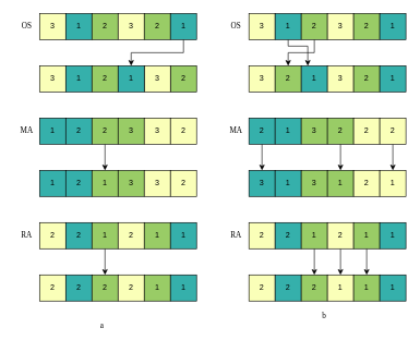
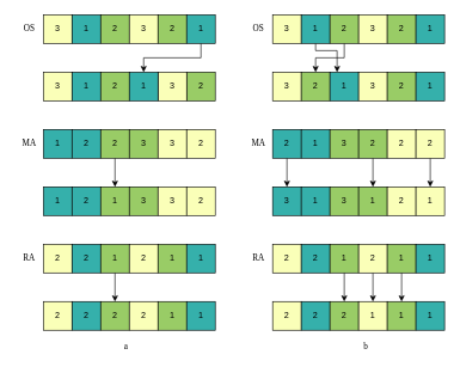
  <mxCell id="0" />
  <mxCell id="1" parent="0" />
  <mxCell id="2" value="3" style="whiteSpace=wrap;html=1;aspect=fixed;fillColor=#FAFFB8;" vertex="1" parent="1"><mxGeometry x="60" y="20" width="40" height="40" as="geometry" /></mxCell>
  <mxCell id="3" value="1" style="whiteSpace=wrap;html=1;aspect=fixed;fillColor=#35B0AB;" vertex="1" parent="1"><mxGeometry x="100" y="20" width="40" height="40" as="geometry" /></mxCell>
  <mxCell id="4" value="2" style="whiteSpace=wrap;html=1;aspect=fixed;fillColor=#99CC66;" vertex="1" parent="1"><mxGeometry x="140" y="20" width="40" height="40" as="geometry" /></mxCell>
  <mxCell id="5" value="3" style="whiteSpace=wrap;html=1;aspect=fixed;fillColor=#FAFFB8;" vertex="1" parent="1"><mxGeometry x="180" y="20" width="40" height="40" as="geometry" /></mxCell>
  <mxCell id="6" value="2" style="whiteSpace=wrap;html=1;aspect=fixed;fillColor=#99CC66;" vertex="1" parent="1"><mxGeometry x="220" y="20" width="40" height="40" as="geometry" /></mxCell>
  <mxCell id="7" style="edgeStyle=orthogonalEdgeStyle;rounded=0;orthogonalLoop=1;jettySize=auto;html=1;exitX=0.5;exitY=1;exitDx=0;exitDy=0;entryX=0.5;entryY=0;entryDx=0;entryDy=0;" edge="1" parent="1" source="8" target="14"><mxGeometry relative="1" as="geometry" /></mxCell>
  <mxCell id="8" value="1" style="whiteSpace=wrap;html=1;aspect=fixed;fillColor=#35B0AB;" vertex="1" parent="1"><mxGeometry x="260" y="20" width="40" height="40" as="geometry" /></mxCell>
  <mxCell id="9" value="3" style="whiteSpace=wrap;html=1;aspect=fixed;fillColor=#FAFFB8;" vertex="1" parent="1"><mxGeometry x="60" y="100" width="40" height="40" as="geometry" /></mxCell>
  <mxCell id="10" value="1" style="whiteSpace=wrap;html=1;aspect=fixed;fillColor=#35B0AB;" vertex="1" parent="1"><mxGeometry x="100" y="100" width="40" height="40" as="geometry" /></mxCell>
  <mxCell id="11" value="2" style="whiteSpace=wrap;html=1;aspect=fixed;fillColor=#99CC66;" vertex="1" parent="1"><mxGeometry x="140" y="100" width="40" height="40" as="geometry" /></mxCell>
  <mxCell id="12" value="2" style="whiteSpace=wrap;html=1;aspect=fixed;fillColor=#99CC66;" vertex="1" parent="1"><mxGeometry x="260" y="100" width="40" height="40" as="geometry" /></mxCell>
  <mxCell id="13" value="3" style="whiteSpace=wrap;html=1;aspect=fixed;fillColor=#FAFFB8;" vertex="1" parent="1"><mxGeometry x="220" y="100" width="40" height="40" as="geometry" /></mxCell>
  <mxCell id="14" value="1" style="whiteSpace=wrap;html=1;aspect=fixed;fillColor=#35B0AB;" vertex="1" parent="1"><mxGeometry x="180" y="100" width="40" height="40" as="geometry" /></mxCell>
  <mxCell id="15" value="3" style="whiteSpace=wrap;html=1;aspect=fixed;fillColor=#FAFFB8;" vertex="1" parent="1"><mxGeometry x="380" y="20" width="40" height="40" as="geometry" /></mxCell>
  <mxCell id="16" style="edgeStyle=orthogonalEdgeStyle;rounded=0;orthogonalLoop=1;jettySize=auto;html=1;exitX=0.5;exitY=1;exitDx=0;exitDy=0;entryX=0.25;entryY=0;entryDx=0;entryDy=0;" edge="1" parent="1" source="17" target="25"><mxGeometry relative="1" as="geometry"><Array as="points"><mxPoint x="440" y="70" /><mxPoint x="470" y="70" /></Array></mxGeometry></mxCell>
  <mxCell id="17" value="1" style="whiteSpace=wrap;html=1;aspect=fixed;fillColor=#35B0AB;" vertex="1" parent="1"><mxGeometry x="420" y="20" width="40" height="40" as="geometry" /></mxCell>
  <mxCell id="18" style="edgeStyle=orthogonalEdgeStyle;rounded=0;orthogonalLoop=1;jettySize=auto;html=1;exitX=0.5;exitY=1;exitDx=0;exitDy=0;entryX=0.5;entryY=0;entryDx=0;entryDy=0;" edge="1" parent="1" source="19" target="24"><mxGeometry relative="1" as="geometry" /></mxCell>
  <mxCell id="19" value="2" style="whiteSpace=wrap;html=1;aspect=fixed;fillColor=#99CC66;" vertex="1" parent="1"><mxGeometry x="460" y="20" width="40" height="40" as="geometry" /></mxCell>
  <mxCell id="20" value="3" style="whiteSpace=wrap;html=1;aspect=fixed;fillColor=#FAFFB8;" vertex="1" parent="1"><mxGeometry x="500" y="20" width="40" height="40" as="geometry" /></mxCell>
  <mxCell id="21" value="2" style="whiteSpace=wrap;html=1;aspect=fixed;fillColor=#99CC66;" vertex="1" parent="1"><mxGeometry x="540" y="20" width="40" height="40" as="geometry" /></mxCell>
  <mxCell id="22" value="1" style="whiteSpace=wrap;html=1;aspect=fixed;fillColor=#35B0AB;" vertex="1" parent="1"><mxGeometry x="580" y="20" width="40" height="40" as="geometry" /></mxCell>
  <mxCell id="23" value="3" style="whiteSpace=wrap;html=1;aspect=fixed;fillColor=#FAFFB8;" vertex="1" parent="1"><mxGeometry x="380" y="100" width="40" height="40" as="geometry" /></mxCell>
  <mxCell id="24" value="2" style="whiteSpace=wrap;html=1;aspect=fixed;fillColor=#99CC66;" vertex="1" parent="1"><mxGeometry x="420" y="100" width="40" height="40" as="geometry" /></mxCell>
  <mxCell id="25" value="1" style="whiteSpace=wrap;html=1;aspect=fixed;fillColor=#35B0AB;" vertex="1" parent="1"><mxGeometry x="460" y="100" width="40" height="40" as="geometry" /></mxCell>
  <mxCell id="26" value="3" style="whiteSpace=wrap;html=1;aspect=fixed;fillColor=#FAFFB8;" vertex="1" parent="1"><mxGeometry x="500" y="100" width="40" height="40" as="geometry" /></mxCell>
  <mxCell id="27" value="2" style="whiteSpace=wrap;html=1;aspect=fixed;fillColor=#99CC66;" vertex="1" parent="1"><mxGeometry x="540" y="100" width="40" height="40" as="geometry" /></mxCell>
  <mxCell id="28" value="1" style="whiteSpace=wrap;html=1;aspect=fixed;fillColor=#35B0AB;" vertex="1" parent="1"><mxGeometry x="580" y="100" width="40" height="40" as="geometry" /></mxCell>
  <mxCell id="29" value="1" style="whiteSpace=wrap;html=1;aspect=fixed;fillColor=#35B0AB;" vertex="1" parent="1"><mxGeometry x="60" y="180" width="40" height="40" as="geometry" /></mxCell>
  <mxCell id="30" value="2" style="whiteSpace=wrap;html=1;aspect=fixed;fillColor=#35B0AB;" vertex="1" parent="1"><mxGeometry x="100" y="180" width="40" height="40" as="geometry" /></mxCell>
  <mxCell id="31" style="edgeStyle=orthogonalEdgeStyle;rounded=0;orthogonalLoop=1;jettySize=auto;html=1;exitX=0.5;exitY=1;exitDx=0;exitDy=0;entryX=0.5;entryY=0;entryDx=0;entryDy=0;" edge="1" parent="1" source="32" target="38"><mxGeometry relative="1" as="geometry" /></mxCell>
  <mxCell id="32" value="2" style="whiteSpace=wrap;html=1;aspect=fixed;fillColor=#99CC66;" vertex="1" parent="1"><mxGeometry x="140" y="180" width="40" height="40" as="geometry" /></mxCell>
  <mxCell id="33" value="3" style="whiteSpace=wrap;html=1;aspect=fixed;fillColor=#99CC66;" vertex="1" parent="1"><mxGeometry x="180" y="180" width="40" height="40" as="geometry" /></mxCell>
  <mxCell id="34" value="3" style="whiteSpace=wrap;html=1;aspect=fixed;fillColor=#FAFFB8;" vertex="1" parent="1"><mxGeometry x="220" y="180" width="40" height="40" as="geometry" /></mxCell>
  <mxCell id="35" value="2" style="whiteSpace=wrap;html=1;aspect=fixed;fillColor=#FAFFB8;" vertex="1" parent="1"><mxGeometry x="260" y="180" width="40" height="40" as="geometry" /></mxCell>
  <mxCell id="36" value="1" style="whiteSpace=wrap;html=1;aspect=fixed;fillColor=#35B0AB;" vertex="1" parent="1"><mxGeometry x="60" y="260" width="40" height="40" as="geometry" /></mxCell>
  <mxCell id="37" value="2" style="whiteSpace=wrap;html=1;aspect=fixed;fillColor=#35B0AB;" vertex="1" parent="1"><mxGeometry x="100" y="260" width="40" height="40" as="geometry" /></mxCell>
  <mxCell id="38" value="1" style="whiteSpace=wrap;html=1;aspect=fixed;fillColor=#99CC66;" vertex="1" parent="1"><mxGeometry x="140" y="260" width="40" height="40" as="geometry" /></mxCell>
  <mxCell id="39" value="3" style="whiteSpace=wrap;html=1;aspect=fixed;fillColor=#99CC66;" vertex="1" parent="1"><mxGeometry x="180" y="260" width="40" height="40" as="geometry" /></mxCell>
  <mxCell id="40" value="3" style="whiteSpace=wrap;html=1;aspect=fixed;fillColor=#FAFFB8;" vertex="1" parent="1"><mxGeometry x="220" y="260" width="40" height="40" as="geometry" /></mxCell>
  <mxCell id="41" value="2" style="whiteSpace=wrap;html=1;aspect=fixed;fillColor=#FAFFB8;" vertex="1" parent="1"><mxGeometry x="260" y="260" width="40" height="40" as="geometry" /></mxCell>
  <mxCell id="42" style="edgeStyle=orthogonalEdgeStyle;rounded=0;orthogonalLoop=1;jettySize=auto;html=1;exitX=0.5;exitY=1;exitDx=0;exitDy=0;entryX=0.5;entryY=0;entryDx=0;entryDy=0;" edge="1" parent="1" source="43" target="51"><mxGeometry relative="1" as="geometry" /></mxCell>
  <mxCell id="43" value="2" style="whiteSpace=wrap;html=1;aspect=fixed;fillColor=#35B0AB;" vertex="1" parent="1"><mxGeometry x="380" y="180" width="40" height="40" as="geometry" /></mxCell>
  <mxCell id="44" value="1" style="whiteSpace=wrap;html=1;aspect=fixed;fillColor=#35B0AB;" vertex="1" parent="1"><mxGeometry x="420" y="180" width="40" height="40" as="geometry" /></mxCell>
  <mxCell id="45" value="3" style="whiteSpace=wrap;html=1;aspect=fixed;fillColor=#99CC66;" vertex="1" parent="1"><mxGeometry x="460" y="180" width="40" height="40" as="geometry" /></mxCell>
  <mxCell id="46" style="edgeStyle=orthogonalEdgeStyle;rounded=0;orthogonalLoop=1;jettySize=auto;html=1;exitX=0.5;exitY=1;exitDx=0;exitDy=0;entryX=0.5;entryY=0;entryDx=0;entryDy=0;" edge="1" parent="1" source="47" target="54"><mxGeometry relative="1" as="geometry" /></mxCell>
  <mxCell id="47" value="2" style="whiteSpace=wrap;html=1;aspect=fixed;fillColor=#99CC66;" vertex="1" parent="1"><mxGeometry x="500" y="180" width="40" height="40" as="geometry" /></mxCell>
  <mxCell id="48" value="2" style="whiteSpace=wrap;html=1;aspect=fixed;gradientColor=none;fillColor=#FAFFB8;" vertex="1" parent="1"><mxGeometry x="540" y="180" width="40" height="40" as="geometry" /></mxCell>
  <mxCell id="49" style="edgeStyle=orthogonalEdgeStyle;rounded=0;orthogonalLoop=1;jettySize=auto;html=1;exitX=0.5;exitY=1;exitDx=0;exitDy=0;entryX=0.5;entryY=0;entryDx=0;entryDy=0;" edge="1" parent="1" source="50" target="56"><mxGeometry relative="1" as="geometry" /></mxCell>
  <mxCell id="50" value="2" style="whiteSpace=wrap;html=1;aspect=fixed;gradientColor=none;fillColor=#FAFFB8;" vertex="1" parent="1"><mxGeometry x="580" y="180" width="40" height="40" as="geometry" /></mxCell>
  <mxCell id="51" value="3" style="whiteSpace=wrap;html=1;aspect=fixed;fillColor=#35B0AB;" vertex="1" parent="1"><mxGeometry x="380" y="260" width="40" height="40" as="geometry" /></mxCell>
  <mxCell id="52" value="1" style="whiteSpace=wrap;html=1;aspect=fixed;fillColor=#35B0AB;" vertex="1" parent="1"><mxGeometry x="420" y="260" width="40" height="40" as="geometry" /></mxCell>
  <mxCell id="53" value="3" style="whiteSpace=wrap;html=1;aspect=fixed;fillColor=#99CC66;" vertex="1" parent="1"><mxGeometry x="460" y="260" width="40" height="40" as="geometry" /></mxCell>
  <mxCell id="54" value="1" style="whiteSpace=wrap;html=1;aspect=fixed;fillColor=#99CC66;" vertex="1" parent="1"><mxGeometry x="500" y="260" width="40" height="40" as="geometry" /></mxCell>
  <mxCell id="55" value="2" style="whiteSpace=wrap;html=1;aspect=fixed;fillColor=#FAFFB8;" vertex="1" parent="1"><mxGeometry x="540" y="260" width="40" height="40" as="geometry" /></mxCell>
  <mxCell id="56" value="1" style="whiteSpace=wrap;html=1;aspect=fixed;fillColor=#FAFFB8;" vertex="1" parent="1"><mxGeometry x="580" y="260" width="40" height="40" as="geometry" /></mxCell>
  <mxCell id="57" value="2" style="whiteSpace=wrap;html=1;aspect=fixed;fillColor=#FAFFB8;" vertex="1" parent="1"><mxGeometry x="60" y="340" width="40" height="40" as="geometry" /></mxCell>
  <mxCell id="58" value="2" style="whiteSpace=wrap;html=1;aspect=fixed;fillColor=#35B0AB;" vertex="1" parent="1"><mxGeometry x="100" y="340" width="40" height="40" as="geometry" /></mxCell>
  <mxCell id="59" style="edgeStyle=orthogonalEdgeStyle;rounded=0;orthogonalLoop=1;jettySize=auto;html=1;exitX=0.5;exitY=1;exitDx=0;exitDy=0;entryX=0.5;entryY=0;entryDx=0;entryDy=0;" edge="1" parent="1" source="60" target="66"><mxGeometry relative="1" as="geometry" /></mxCell>
  <mxCell id="60" value="1" style="whiteSpace=wrap;html=1;aspect=fixed;fillColor=#99CC66;" vertex="1" parent="1"><mxGeometry x="140" y="340" width="40" height="40" as="geometry" /></mxCell>
  <mxCell id="61" value="2" style="whiteSpace=wrap;html=1;aspect=fixed;fillColor=#FAFFB8;" vertex="1" parent="1"><mxGeometry x="180" y="340" width="40" height="40" as="geometry" /></mxCell>
  <mxCell id="62" value="1" style="whiteSpace=wrap;html=1;aspect=fixed;fillColor=#99CC66;" vertex="1" parent="1"><mxGeometry x="220" y="340" width="40" height="40" as="geometry" /></mxCell>
  <mxCell id="63" value="1" style="whiteSpace=wrap;html=1;aspect=fixed;fillColor=#35B0AB;" vertex="1" parent="1"><mxGeometry x="260" y="340" width="40" height="40" as="geometry" /></mxCell>
  <mxCell id="64" value="2" style="whiteSpace=wrap;html=1;aspect=fixed;fillColor=#FAFFB8;" vertex="1" parent="1"><mxGeometry x="60" y="420" width="40" height="40" as="geometry" /></mxCell>
  <mxCell id="65" value="2" style="whiteSpace=wrap;html=1;aspect=fixed;fillColor=#35B0AB;" vertex="1" parent="1"><mxGeometry x="100" y="420" width="40" height="40" as="geometry" /></mxCell>
  <mxCell id="66" value="2" style="whiteSpace=wrap;html=1;aspect=fixed;fillColor=#99CC66;" vertex="1" parent="1"><mxGeometry x="140" y="420" width="40" height="40" as="geometry" /></mxCell>
  <mxCell id="67" value="2" style="whiteSpace=wrap;html=1;aspect=fixed;fillColor=#FAFFB8;" vertex="1" parent="1"><mxGeometry x="180" y="420" width="40" height="40" as="geometry" /></mxCell>
  <mxCell id="68" value="1" style="whiteSpace=wrap;html=1;aspect=fixed;fillColor=#99CC66;" vertex="1" parent="1"><mxGeometry x="220" y="420" width="40" height="40" as="geometry" /></mxCell>
  <mxCell id="69" value="1" style="whiteSpace=wrap;html=1;aspect=fixed;fillColor=#35B0AB;" vertex="1" parent="1"><mxGeometry x="260" y="420" width="40" height="40" as="geometry" /></mxCell>
  <mxCell id="70" value="2" style="whiteSpace=wrap;html=1;aspect=fixed;fillColor=#FAFFB8;" vertex="1" parent="1"><mxGeometry x="380" y="340" width="40" height="40" as="geometry" /></mxCell>
  <mxCell id="71" value="2" style="whiteSpace=wrap;html=1;aspect=fixed;fillColor=#35B0AB;" vertex="1" parent="1"><mxGeometry x="420" y="340" width="40" height="40" as="geometry" /></mxCell>
  <mxCell id="72" style="edgeStyle=orthogonalEdgeStyle;rounded=0;orthogonalLoop=1;jettySize=auto;html=1;exitX=0.5;exitY=1;exitDx=0;exitDy=0;entryX=0.5;entryY=0;entryDx=0;entryDy=0;" edge="1" parent="1" source="73" target="81"><mxGeometry relative="1" as="geometry" /></mxCell>
  <mxCell id="73" value="1" style="whiteSpace=wrap;html=1;aspect=fixed;fillColor=#99CC66;" vertex="1" parent="1"><mxGeometry x="460" y="340" width="40" height="40" as="geometry" /></mxCell>
  <mxCell id="74" style="edgeStyle=orthogonalEdgeStyle;rounded=0;orthogonalLoop=1;jettySize=auto;html=1;exitX=0.5;exitY=1;exitDx=0;exitDy=0;entryX=0.5;entryY=0;entryDx=0;entryDy=0;" edge="1" parent="1" source="75" target="82"><mxGeometry relative="1" as="geometry" /></mxCell>
  <mxCell id="75" value="2" style="whiteSpace=wrap;html=1;aspect=fixed;fillColor=#FAFFB8;" vertex="1" parent="1"><mxGeometry x="500" y="340" width="40" height="40" as="geometry" /></mxCell>
  <mxCell id="76" style="edgeStyle=orthogonalEdgeStyle;rounded=0;orthogonalLoop=1;jettySize=auto;html=1;exitX=0.5;exitY=1;exitDx=0;exitDy=0;entryX=0.5;entryY=0;entryDx=0;entryDy=0;" edge="1" parent="1" source="77" target="83"><mxGeometry relative="1" as="geometry" /></mxCell>
  <mxCell id="77" value="1" style="whiteSpace=wrap;html=1;aspect=fixed;fillColor=#99CC66;" vertex="1" parent="1"><mxGeometry x="540" y="340" width="40" height="40" as="geometry" /></mxCell>
  <mxCell id="78" value="1" style="whiteSpace=wrap;html=1;aspect=fixed;fillColor=#35B0AB;" vertex="1" parent="1"><mxGeometry x="580" y="340" width="40" height="40" as="geometry" /></mxCell>
  <mxCell id="79" value="2" style="whiteSpace=wrap;html=1;aspect=fixed;fillColor=#FAFFB8;" vertex="1" parent="1"><mxGeometry x="380" y="420" width="40" height="40" as="geometry" /></mxCell>
  <mxCell id="80" value="2" style="whiteSpace=wrap;html=1;aspect=fixed;fillColor=#35B0AB;" vertex="1" parent="1"><mxGeometry x="420" y="420" width="40" height="40" as="geometry" /></mxCell>
  <mxCell id="81" value="2" style="whiteSpace=wrap;html=1;aspect=fixed;fillColor=#99CC66;" vertex="1" parent="1"><mxGeometry x="460" y="420" width="40" height="40" as="geometry" /></mxCell>
  <mxCell id="82" value="1" style="whiteSpace=wrap;html=1;aspect=fixed;fillColor=#FAFFB8;" vertex="1" parent="1"><mxGeometry x="500" y="420" width="40" height="40" as="geometry" /></mxCell>
  <mxCell id="83" value="1" style="whiteSpace=wrap;html=1;aspect=fixed;fillColor=#99CC66;" vertex="1" parent="1"><mxGeometry x="540" y="420" width="40" height="40" as="geometry" /></mxCell>
  <mxCell id="84" value="1" style="whiteSpace=wrap;html=1;aspect=fixed;fillColor=#35B0AB;" vertex="1" parent="1"><mxGeometry x="580" y="420" width="40" height="40" as="geometry" /></mxCell>
  <mxCell id="85" value="OS" style="text;html=1;align=center;verticalAlign=middle;resizable=0;points=[];autosize=1;strokeColor=none;fillColor=none;fontFamily=Times New Roman;" vertex="1" parent="1"><mxGeometry x="20" y="25" width="40" height="30" as="geometry" /></mxCell>
  <mxCell id="86" value="MA" style="text;html=1;align=center;verticalAlign=middle;resizable=0;points=[];autosize=1;strokeColor=none;fillColor=none;fontFamily=Times New Roman;" vertex="1" parent="1"><mxGeometry x="20" y="185" width="40" height="30" as="geometry" /></mxCell>
  <mxCell id="87" value="RA" style="text;html=1;align=center;verticalAlign=middle;resizable=0;points=[];autosize=1;strokeColor=none;fillColor=none;fontFamily=Times New Roman;" vertex="1" parent="1"><mxGeometry x="20" y="345" width="40" height="30" as="geometry" /></mxCell>
  <mxCell id="88" value="OS" style="text;html=1;align=center;verticalAlign=middle;resizable=0;points=[];autosize=1;strokeColor=none;fillColor=none;fontFamily=Times New Roman;" vertex="1" parent="1"><mxGeometry x="340" y="25" width="40" height="30" as="geometry" /></mxCell>
  <mxCell id="89" value="MA" style="text;html=1;align=center;verticalAlign=middle;resizable=0;points=[];autosize=1;strokeColor=none;fillColor=none;fontFamily=Times New Roman;" vertex="1" parent="1"><mxGeometry x="340" y="185" width="40" height="30" as="geometry" /></mxCell>
  <mxCell id="90" value="RA" style="text;html=1;align=center;verticalAlign=middle;resizable=0;points=[];autosize=1;strokeColor=none;fillColor=none;fontFamily=Times New Roman;" vertex="1" parent="1"><mxGeometry x="340" y="345" width="40" height="30" as="geometry" /></mxCell>
- <mxCell id="91" value="a" style="text;html=1;align=center;verticalAlign=middle;resizable=0;points=[];autosize=1;strokeColor=none;fillColor=none;fontFamily=Times New Roman;" vertex="1" parent="1"><mxGeometry x="140" y="483" width="30" height="30" as="geometry" /></mxCell>
- <mxCell id="92" value="b" style="text;html=1;align=center;verticalAlign=middle;resizable=0;points=[];autosize=1;strokeColor=none;fillColor=none;fontFamily=Times New Roman;" vertex="1" parent="1"><mxGeometry x="480" y="468" width="30" height="30" as="geometry" /></mxCell>
+ <mxCell id="91" value="a" style="text;html=1;align=center;verticalAlign=middle;resizable=0;points=[];autosize=1;strokeColor=none;fillColor=none;fontFamily=Times New Roman;" vertex="1" parent="1"><mxGeometry x="160" y="468" width="30" height="30" as="geometry" /></mxCell>
+ <mxCell id="92" value="b" style="text;html=1;align=center;verticalAlign=middle;resizable=0;points=[];autosize=1;strokeColor=none;fillColor=none;fontFamily=Times New Roman;" vertex="1" parent="1"><mxGeometry x="495" y="468" width="30" height="30" as="geometry" /></mxCell>
